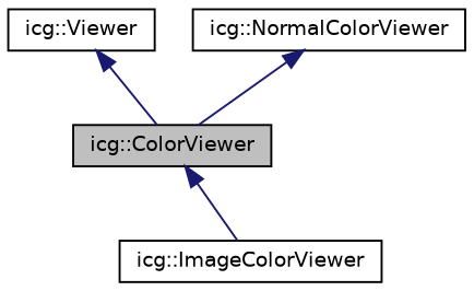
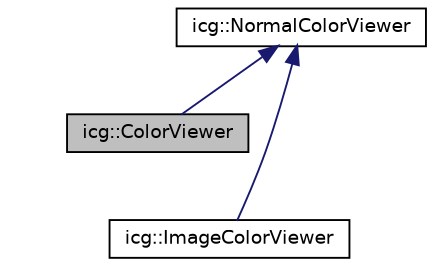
  digraph {
    node [color=black fillcolor=white fontname=Helvetica fontsize=10 shape=record style=filled]
    edge [color=midnightblue dir=back fontname=Helvetica fontsize=10 labelfontname=Helvetica labelfontsize=10 style=solid]
    n1 [fillcolor=grey75 fontcolor=black height=0.2 label="icg::ColorViewer" width=0.4]
    n2 [height=0.2 label="icg::ImageColorViewer" width=0.4]
    n3 [height=0.2 label="icg::NormalColorViewer" width=0.4]
-   n4 [height=0.2 label="icg::Viewer" width=0.4]
-   n1 -> n2
+   n3 -> n2
    n3 -> n1
-   n4 -> n1
  }
